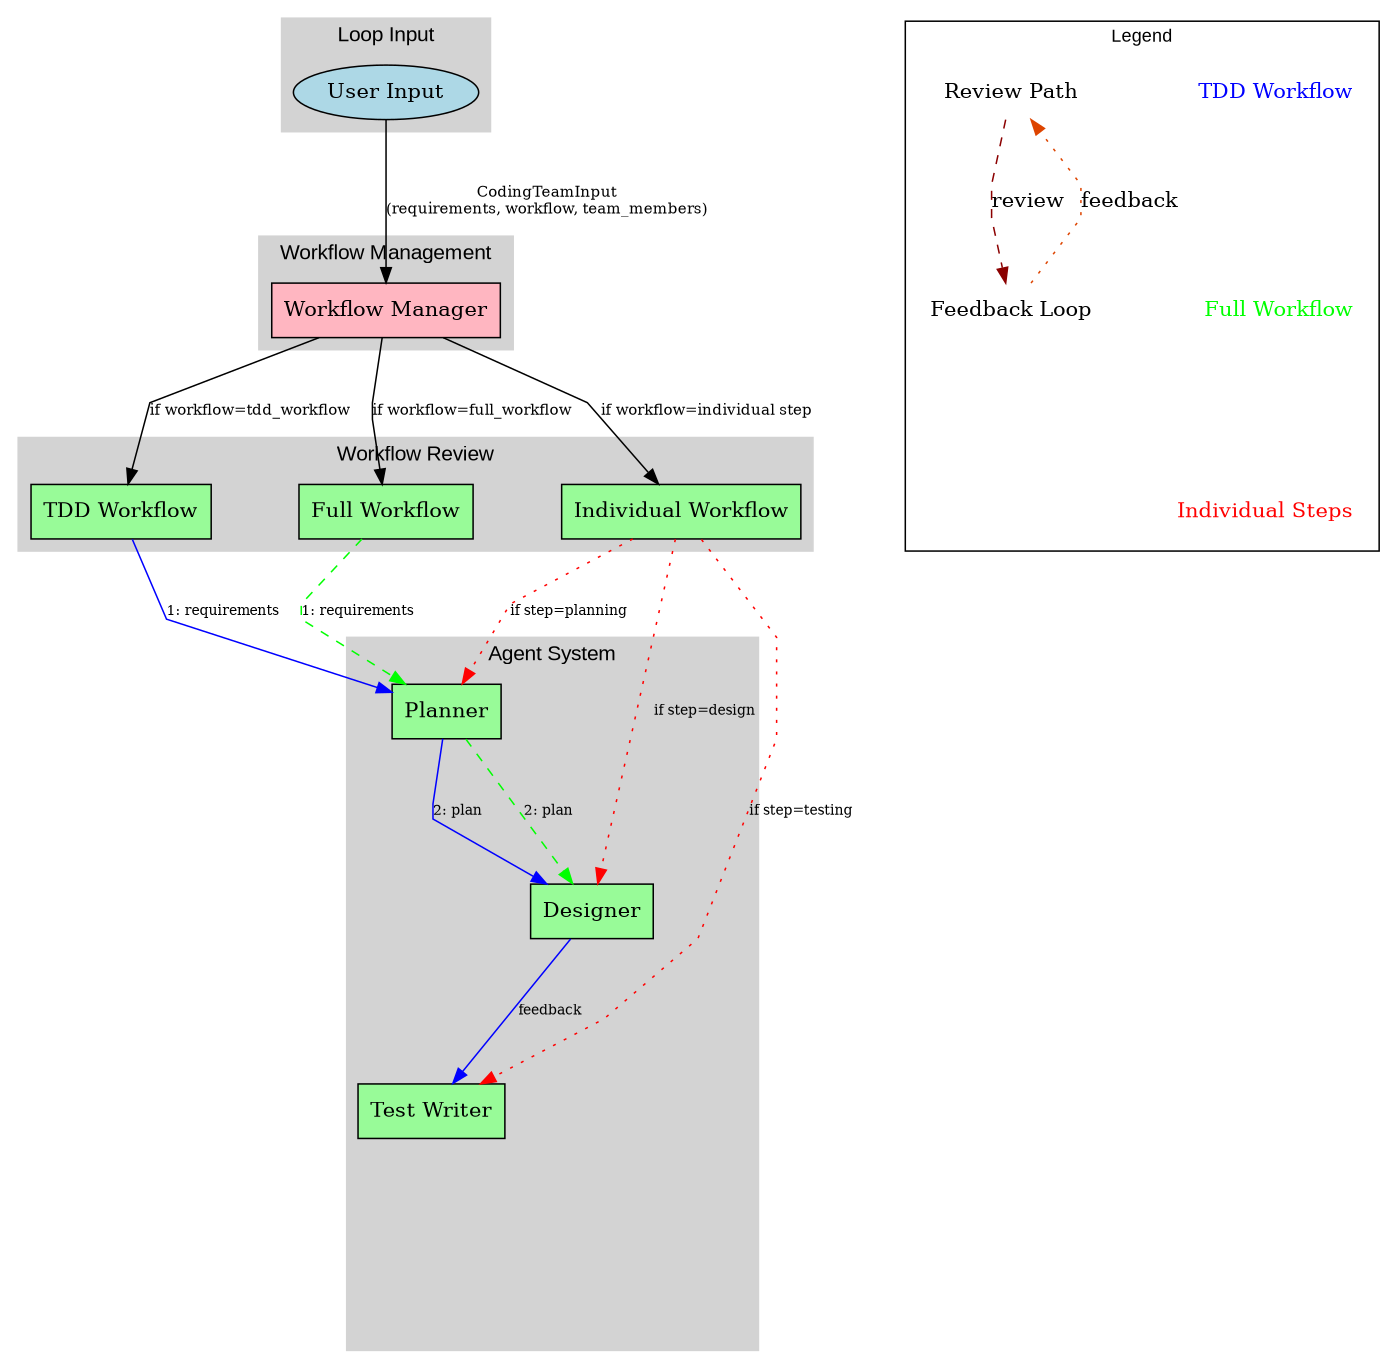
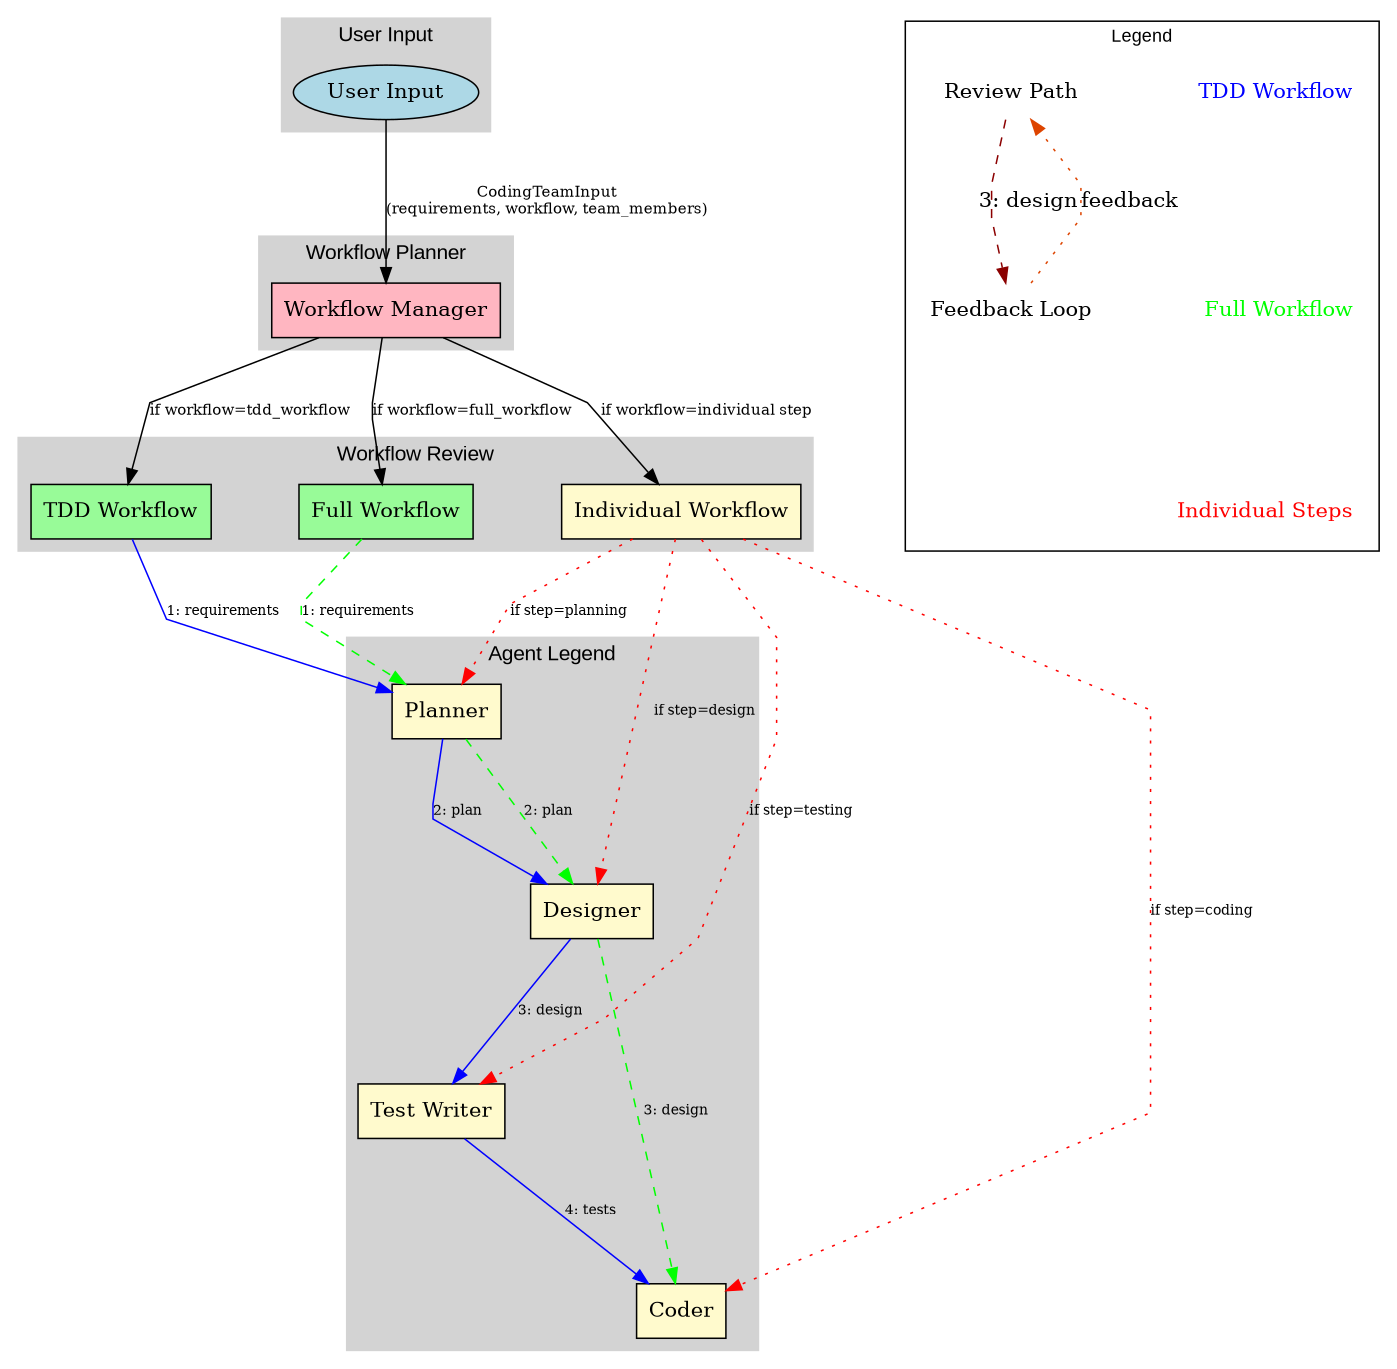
  digraph {
    fontname=Arial
    nodesep=0.8
    rankdir=TB
    ranksep=1.2
    splines=polyline
    node [shape=box style=filled]
    edge [fontsize=9]
    n1 [fillcolor=lightblue label="User Input" shape=ellipse]
    n2 [fillcolor="#FFB6C1" label="Workflow Manager"]
    n3 [fillcolor="#98FB98" label="TDD Workflow"]
    n4 [fillcolor="#98FB98" label="Full Workflow"]
-   n5 [fillcolor="#98FB98" label="Individual Workflow"]
-   n6 [fillcolor="#98FB98" label=Planner]
-   n7 [fillcolor="#98FB98" label=Designer]
-   n8 [fillcolor="#98FB98" label="Test Writer"]
+   n5 [fillcolor="#FFFACD" label="Individual Workflow"]
+   n6 [fillcolor="#FFFACD" label=Planner]
+   n7 [fillcolor="#FFFACD" label=Designer]
+   n8 [fillcolor="#FFFACD" label="Test Writer"]
+   n9 [fillcolor="#FFFACD" label=Coder]
    n10 [fontcolor=blue label="TDD Workflow" shape=plaintext style=""]
    n11 [fontcolor=green label="Full Workflow" shape=plaintext style=""]
    n12 [fontcolor=red label="Individual Steps" shape=plaintext style=""]
    n13 [label="Review Path" shape=plaintext style=""]
    n14 [label="Feedback Loop" shape=plaintext style=""]
    subgraph cluster_1 {
      color=lightgrey
-     label="Loop Input"
+     label="User Input"
      style=filled
      n1
    }
    subgraph cluster_2 {
      color=lightgrey
-     label="Workflow Management"
+     label="Workflow Planner"
      style=filled
      n2
    }
    subgraph cluster_3 {
      color=lightgrey
      label="Workflow Review"
      style=filled
      n3
      n4
      n5
    }
    subgraph cluster_4 {
      color=lightgrey
-     label="Agent System"
+     label="Agent Legend"
      style=filled
      n6
      n7
      n8
+     n9
    }
    subgraph cluster_5 {
      fontsize=12
      label=Legend
      rank=same
      n10
      n11
      n12
      n13
      n14
    }
    n1 -> n2 [fontsize=10 label="CodingTeamInput\n(requirements, workflow, team_members)"]
    n2 -> n3 [fontsize=10 label="if workflow=tdd_workflow"]
    n2 -> n4 [fontsize=10 label="if workflow=full_workflow"]
    n2 -> n5 [fontsize=10 label="if workflow=individual step"]
    n3 -> n6 [color=blue label="1: requirements"]
    n4 -> n6 [color=green label="1: requirements" style=dashed]
    n5 -> n6 [color=red label="if step=planning" style=dotted]
    n5 -> n7 [color=red label="if step=design" style=dotted]
    n5 -> n8 [color=red label="if step=testing" style=dotted]
+   n5 -> n9 [color=red label="if step=coding" style=dotted]
    n6 -> n7 [color=blue label="2: plan"]
    n6 -> n7 [color=green label="2: plan" style=dashed]
-   n7 -> n8 [color=blue label=feedback]
+   n7 -> n8 [color=blue label="3: design"]
+   n7 -> n9 [color=green label="3: design" style=dashed]
+   n8 -> n9 [color=blue label="4: tests"]
    n10 -> n11 [style=invis fontsize=""]
    n11 -> n12 [style=invis fontsize=""]
-   n13 -> n14 [color=darkred label=review style=dashed fontsize=""]
+   n13 -> n14 [color=darkred label="3: design" style=dashed fontsize=""]
    n14 -> n13 [color="#DD4400" label=feedback style=dotted fontsize=""]
  }
